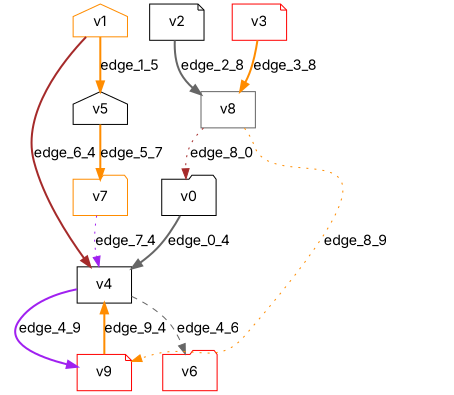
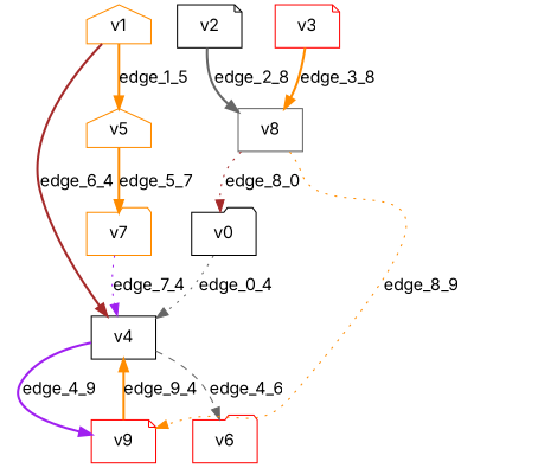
  digraph {
    fontname=Inter
    node [color=black fontname=Inter player=1 shape=folder]
    edge [color=darkorange fontname=Inter style=bold]
    v0
    v4 [player=-1 shape=box]
    v6 [color=red]
    v9 [color=red shape=note]
    v1 [color=darkorange shape=house]
-   v5 [player=-1 shape=house]
+   v5 [color=darkorange player=-1 shape=house]
    v7 [color=darkorange player=0]
    v2 [player=0 shape=note]
    v8 [color=gray40 player=-1 shape=box]
    v3 [color=red player=0 shape=note]
-   v0 -> v4 [color=gray40 discount=0.799339 label=edge_0_4 weight=-2.538723]
+   v0 -> v4 [color=gray40 discount=0.799339 label=edge_0_4 style=dotted weight=-2.538723]
    v4 -> v6 [color=gray40 label=edge_4_6 probability=0.366629 style=dashed]
    v4 -> v9 [color=purple label=edge_4_9 probability=0.633371]
    v9 -> v4 [discount=0.243099 label=edge_9_4 weight=5.416687]
    v1 -> v4 [color=brown discount=0.373248 label=edge_6_4 weight=-6.200572]
    v1 -> v5 [discount=0.239475 label=edge_1_5 weight=1.241570]
    v5 -> v7 [label=edge_5_7 probability=1.000000]
    v7 -> v4 [color=purple discount=0.121496 label=edge_7_4 style=dotted weight=-0.823229]
    v2 -> v8 [color=gray40 discount=0.690519 label=edge_2_8 weight=-6.263819]
    v8 -> v0 [color=brown label=edge_8_0 probability=0.676095 style=dotted]
    v8 -> v9 [label=edge_8_9 probability=0.323905 style=dotted]
    v3 -> v8 [discount=0.882912 label=edge_3_8 weight=-8.174118]
  }
